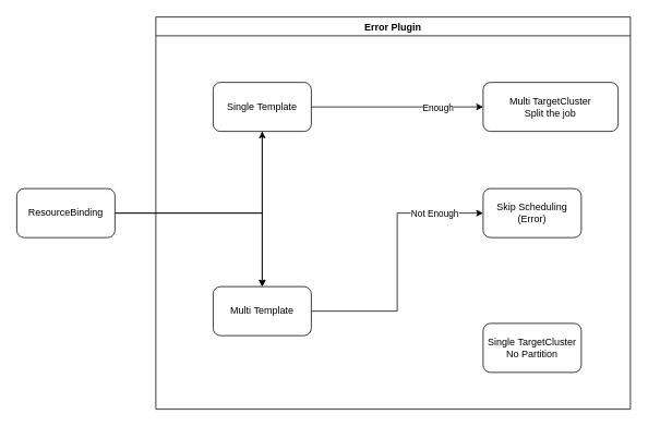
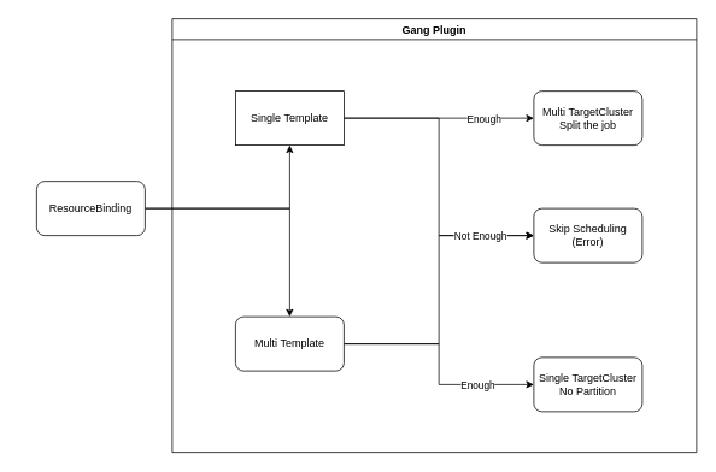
  <mxCell id="0" />
  <mxCell id="1" parent="0" />
  <mxCell id="2" style="edgeStyle=orthogonalEdgeStyle;rounded=0;orthogonalLoop=1;jettySize=auto;html=1;entryX=0.5;entryY=1;entryDx=0;entryDy=0;" edge="1" parent="1" source="4" target="9"><mxGeometry relative="1" as="geometry" /></mxCell>
  <mxCell id="3" style="edgeStyle=orthogonalEdgeStyle;rounded=0;orthogonalLoop=1;jettySize=auto;html=1;" edge="1" parent="1" source="4" target="14"><mxGeometry relative="1" as="geometry" /></mxCell>
- <mxCell id="4" value="ResourceBinding" style="rounded=1;whiteSpace=wrap;html=1;" vertex="1" parent="1"><mxGeometry x="20" y="230" width="120" height="60" as="geometry" /></mxCell>
- <mxCell id="5" value="Error Plugin" style="swimlane;" vertex="1" parent="1"><mxGeometry x="190" y="20" width="580" height="480" as="geometry" /></mxCell>
- <mxCell id="6" style="edgeStyle=orthogonalEdgeStyle;rounded=0;orthogonalLoop=1;jettySize=auto;html=1;" edge="1" parent="5" source="9" target="14"><mxGeometry relative="1" as="geometry" /></mxCell>
+ <mxCell id="4" value="ResourceBinding" style="rounded=1;whiteSpace=wrap;html=1;" vertex="1" parent="1"><mxGeometry x="40" y="200" width="120" height="60" as="geometry" /></mxCell>
+ <mxCell id="5" value="Gang Plugin" style="swimlane;" vertex="1" parent="1"><mxGeometry x="190" y="20" width="580" height="480" as="geometry" /></mxCell>
+ <mxCell id="6" style="edgeStyle=orthogonalEdgeStyle;rounded=0;orthogonalLoop=1;jettySize=auto;html=1;entryX=0;entryY=0.5;entryDx=0;entryDy=0;" edge="1" parent="5" source="9" target="16"><mxGeometry relative="1" as="geometry" /></mxCell>
  <mxCell id="7" style="edgeStyle=orthogonalEdgeStyle;rounded=0;orthogonalLoop=1;jettySize=auto;html=1;" edge="1" parent="5" source="9" target="17"><mxGeometry relative="1" as="geometry" /></mxCell>
  <mxCell id="8" value="Enough" style="edgeLabel;html=1;align=center;verticalAlign=middle;resizable=0;points=[];" vertex="1" connectable="0" parent="7"><mxGeometry x="0.467" y="-1" relative="1" as="geometry"><mxPoint as="offset" /></mxGeometry></mxCell>
- <mxCell id="9" value="Single Template" style="rounded=1;whiteSpace=wrap;html=1;" vertex="1" parent="5"><mxGeometry x="70" y="80" width="120" height="60" as="geometry" /></mxCell>
+ <mxCell id="9" value="Single Template" style="whiteSpace=wrap;html=1;rounded=0;" vertex="1" parent="5"><mxGeometry x="70" y="80" width="120" height="60" as="geometry" /></mxCell>
+ <mxCell id="10" style="edgeStyle=orthogonalEdgeStyle;rounded=0;orthogonalLoop=1;jettySize=auto;html=1;entryX=0;entryY=0.5;entryDx=0;entryDy=0;" edge="1" parent="5" source="14" target="15"><mxGeometry relative="1" as="geometry" /></mxCell>
+ <mxCell id="11" value="Enough" style="edgeLabel;html=1;align=center;verticalAlign=middle;resizable=0;points=[];" vertex="1" connectable="0" parent="10"><mxGeometry x="0.509" y="-3" relative="1" as="geometry"><mxPoint y="-3" as="offset" /></mxGeometry></mxCell>
  <mxCell id="12" style="edgeStyle=orthogonalEdgeStyle;rounded=0;orthogonalLoop=1;jettySize=auto;html=1;entryX=0;entryY=0.5;entryDx=0;entryDy=0;" edge="1" parent="5" source="14" target="16"><mxGeometry relative="1" as="geometry" /></mxCell>
  <mxCell id="13" value="Not Enough" style="edgeLabel;html=1;align=center;verticalAlign=middle;resizable=0;points=[];" vertex="1" connectable="0" parent="12"><mxGeometry x="0.548" y="-1" relative="1" as="geometry"><mxPoint x="15" y="-1" as="offset" /></mxGeometry></mxCell>
  <mxCell id="14" value="Multi Template" style="rounded=1;whiteSpace=wrap;html=1;" vertex="1" parent="5"><mxGeometry x="70" y="330" width="120" height="60" as="geometry" /></mxCell>
  <mxCell id="15" value="Single TargetCluster&lt;br&gt;No Partition" style="rounded=1;whiteSpace=wrap;html=1;" vertex="1" parent="5"><mxGeometry x="400" y="375" width="120" height="60" as="geometry" /></mxCell>
  <mxCell id="16" value="Skip Scheduling&lt;br&gt;(Error)" style="rounded=1;whiteSpace=wrap;html=1;" vertex="1" parent="5"><mxGeometry x="400" y="210" width="120" height="60" as="geometry" /></mxCell>
- <mxCell id="17" value="Multi TargetCluster&lt;br&gt;Split the job" style="rounded=1;whiteSpace=wrap;html=1;" vertex="1" parent="5"><mxGeometry x="400" y="80" width="165" height="60" as="geometry" /></mxCell>
+ <mxCell id="17" value="Multi TargetCluster&lt;br&gt;Split the job" style="rounded=1;whiteSpace=wrap;html=1;" vertex="1" parent="5"><mxGeometry x="400" y="80" width="120" height="60" as="geometry" /></mxCell>
